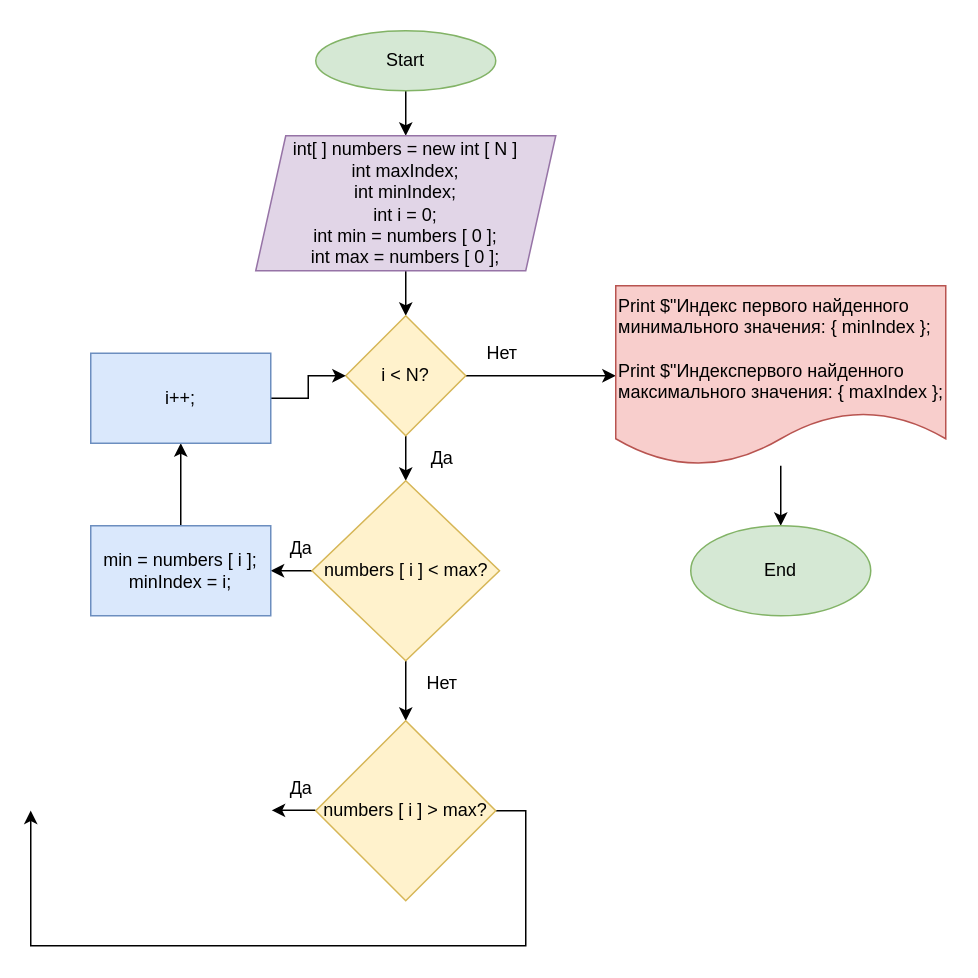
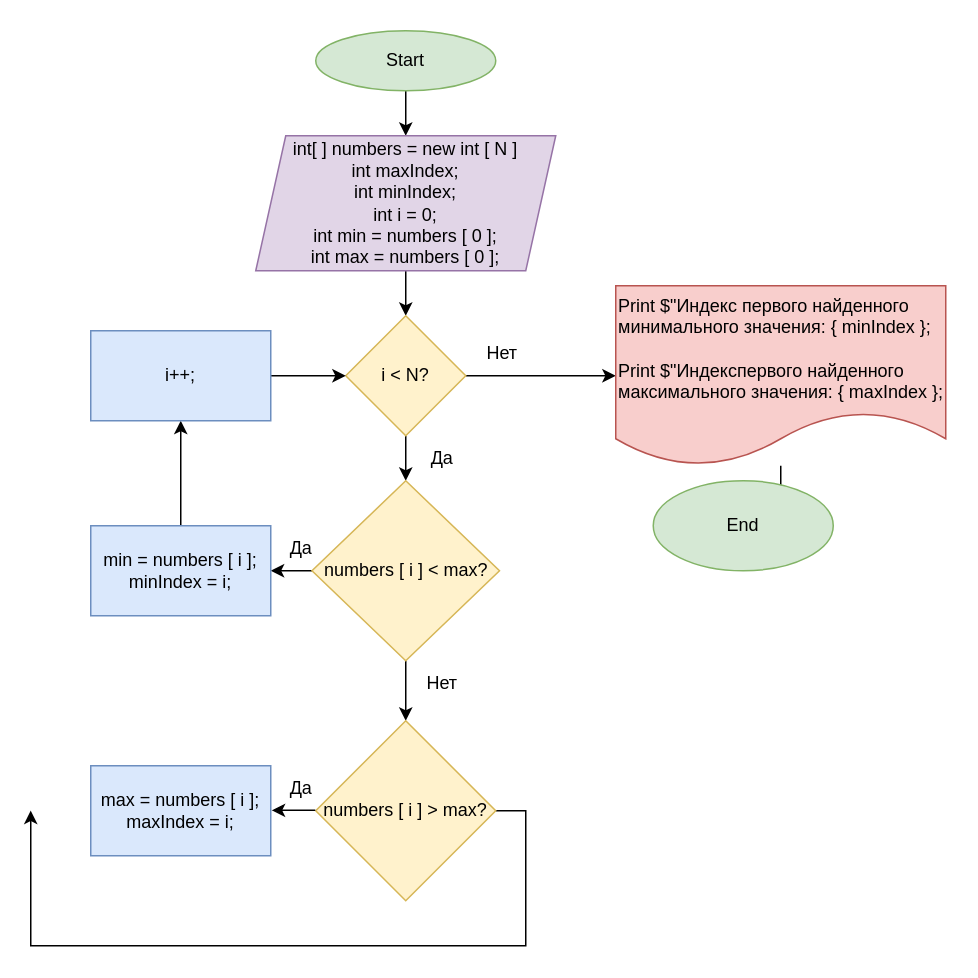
  <mxCell id="0" />
  <mxCell id="1" parent="0" />
  <mxCell id="2" style="edgeStyle=orthogonalEdgeStyle;rounded=0;orthogonalLoop=1;jettySize=auto;html=1;exitX=0.5;exitY=1;exitDx=0;exitDy=0;entryX=0.5;entryY=0;entryDx=0;entryDy=0;" edge="1" parent="1" source="3" target="5"><mxGeometry relative="1" as="geometry" /></mxCell>
  <mxCell id="3" value="Start" style="ellipse;whiteSpace=wrap;html=1;fillColor=#d5e8d4;strokeColor=#82b366;" vertex="1" parent="1"><mxGeometry x="210" y="20" width="120" height="40" as="geometry" /></mxCell>
  <mxCell id="4" value="" style="edgeStyle=orthogonalEdgeStyle;rounded=0;orthogonalLoop=1;jettySize=auto;html=1;" edge="1" parent="1" source="5" target="9"><mxGeometry relative="1" as="geometry" /></mxCell>
  <mxCell id="5" value="int[ ] numbers = new int [ N ]&lt;br&gt;int maxIndex;&lt;br&gt;int minIndex;&lt;br&gt;int i = 0;&lt;br&gt;int min = numbers [ 0 ];&lt;br&gt;int max = numbers [ 0 ];" style="shape=parallelogram;perimeter=parallelogramPerimeter;whiteSpace=wrap;html=1;fixedSize=1;fillColor=#e1d5e7;strokeColor=#9673a6;" vertex="1" parent="1"><mxGeometry x="170" y="90" width="200" height="90" as="geometry" /></mxCell>
  <mxCell id="6" style="edgeStyle=orthogonalEdgeStyle;rounded=0;orthogonalLoop=1;jettySize=auto;html=1;exitX=0.5;exitY=1;exitDx=0;exitDy=0;" edge="1" parent="1" source="5" target="5"><mxGeometry relative="1" as="geometry" /></mxCell>
  <mxCell id="7" value="" style="edgeStyle=orthogonalEdgeStyle;rounded=0;orthogonalLoop=1;jettySize=auto;html=1;" edge="1" parent="1" source="9" target="11"><mxGeometry relative="1" as="geometry" /></mxCell>
  <mxCell id="8" value="" style="edgeStyle=orthogonalEdgeStyle;rounded=0;orthogonalLoop=1;jettySize=auto;html=1;" edge="1" parent="1" source="9" target="14"><mxGeometry relative="1" as="geometry" /></mxCell>
  <mxCell id="9" value="i &amp;lt; N?" style="rhombus;whiteSpace=wrap;html=1;fillColor=#fff2cc;strokeColor=#d6b656;" vertex="1" parent="1"><mxGeometry x="230" y="210" width="80" height="80" as="geometry" /></mxCell>
  <mxCell id="10" value="" style="edgeStyle=orthogonalEdgeStyle;rounded=0;orthogonalLoop=1;jettySize=auto;html=1;" edge="1" parent="1" source="11" target="15"><mxGeometry relative="1" as="geometry" /></mxCell>
  <mxCell id="11" value="Print $&quot;Индекс первого найденного минимального значения: { minIndex };&lt;br&gt;&lt;br&gt;Print $&quot;Индекспервого найденного&lt;br&gt;максимального значения: {&amp;nbsp;maxIndex };" style="shape=document;whiteSpace=wrap;html=1;boundedLbl=1;fillColor=#f8cecc;strokeColor=#b85450;align=left;" vertex="1" parent="1"><mxGeometry x="410" y="190" width="220" height="120" as="geometry" /></mxCell>
  <mxCell id="12" value="" style="edgeStyle=orthogonalEdgeStyle;rounded=0;orthogonalLoop=1;jettySize=auto;html=1;" edge="1" parent="1" source="14" target="19"><mxGeometry relative="1" as="geometry" /></mxCell>
  <mxCell id="13" value="" style="edgeStyle=orthogonalEdgeStyle;rounded=0;orthogonalLoop=1;jettySize=auto;html=1;" edge="1" parent="1" source="14" target="21"><mxGeometry relative="1" as="geometry" /></mxCell>
  <mxCell id="14" value="numbers [ i ] &amp;lt; max?" style="rhombus;whiteSpace=wrap;html=1;fillColor=#fff2cc;strokeColor=#d6b656;" vertex="1" parent="1"><mxGeometry x="207.5" y="320" width="125" height="120" as="geometry" /></mxCell>
- <mxCell id="15" value="End" style="ellipse;whiteSpace=wrap;html=1;fillColor=#d5e8d4;strokeColor=#82b366;" vertex="1" parent="1"><mxGeometry x="460" y="350" width="120" height="60" as="geometry" /></mxCell>
+ <mxCell id="15" value="End" style="ellipse;whiteSpace=wrap;html=1;fillColor=#d5e8d4;strokeColor=#82b366;" vertex="1" parent="1"><mxGeometry x="435" y="320" width="120" height="60" as="geometry" /></mxCell>
  <mxCell id="16" value="Нет" style="text;html=1;align=center;verticalAlign=middle;resizable=0;points=[];autosize=1;strokeColor=none;fillColor=none;" vertex="1" parent="1"><mxGeometry x="314" y="220" width="40" height="30" as="geometry" /></mxCell>
  <mxCell id="17" value="Да" style="text;html=1;align=center;verticalAlign=middle;resizable=0;points=[];autosize=1;strokeColor=none;fillColor=none;" vertex="1" parent="1"><mxGeometry x="274" y="290" width="40" height="30" as="geometry" /></mxCell>
  <mxCell id="18" style="edgeStyle=orthogonalEdgeStyle;rounded=0;orthogonalLoop=1;jettySize=auto;html=1;exitX=1;exitY=0.5;exitDx=0;exitDy=0;" edge="1" parent="1" source="19"><mxGeometry relative="1" as="geometry"><mxPoint x="20" y="539.862" as="targetPoint" /><Array as="points"><mxPoint x="350" y="540" /><mxPoint x="350" y="630" /><mxPoint x="20" y="630" /></Array></mxGeometry></mxCell>
  <mxCell id="19" value="numbers [ i ] &amp;gt; max?" style="rhombus;whiteSpace=wrap;html=1;fillColor=#fff2cc;strokeColor=#d6b656;" vertex="1" parent="1"><mxGeometry x="210" y="480" width="120" height="120" as="geometry" /></mxCell>
  <mxCell id="20" style="edgeStyle=orthogonalEdgeStyle;rounded=0;orthogonalLoop=1;jettySize=auto;html=1;entryX=0.5;entryY=1;entryDx=0;entryDy=0;" edge="1" parent="1" source="21" target="28"><mxGeometry relative="1" as="geometry" /></mxCell>
  <mxCell id="21" value="min = numbers [ i ];&lt;br&gt;minIndex = i;" style="whiteSpace=wrap;html=1;fillColor=#dae8fc;strokeColor=#6c8ebf;" vertex="1" parent="1"><mxGeometry x="60" y="350" width="120" height="60" as="geometry" /></mxCell>
  <mxCell id="22" value="Да" style="text;html=1;align=center;verticalAlign=middle;resizable=0;points=[];autosize=1;strokeColor=none;fillColor=none;" vertex="1" parent="1"><mxGeometry x="180" y="350" width="40" height="30" as="geometry" /></mxCell>
  <mxCell id="23" value="" style="edgeStyle=orthogonalEdgeStyle;rounded=0;orthogonalLoop=1;jettySize=auto;html=1;exitX=0.742;exitY=0.991;exitDx=0;exitDy=0;exitPerimeter=0;entryX=0.016;entryY=0.991;entryDx=0;entryDy=0;entryPerimeter=0;" edge="1" target="25" parent="1" source="25"><mxGeometry relative="1" as="geometry"><mxPoint x="207.5" y="540" as="sourcePoint" /></mxGeometry></mxCell>
+ <mxCell id="24" value="max = numbers [ i ];&lt;br&gt;maxIndex = i;" style="whiteSpace=wrap;html=1;fillColor=#dae8fc;strokeColor=#6c8ebf;" vertex="1" parent="1"><mxGeometry x="60" y="510" width="120" height="60" as="geometry" /></mxCell>
  <mxCell id="25" value="Да" style="text;html=1;align=center;verticalAlign=middle;resizable=0;points=[];autosize=1;strokeColor=none;fillColor=none;" vertex="1" parent="1"><mxGeometry x="180" y="510" width="40" height="30" as="geometry" /></mxCell>
  <mxCell id="26" value="Нет" style="text;html=1;align=center;verticalAlign=middle;resizable=0;points=[];autosize=1;strokeColor=none;fillColor=none;" vertex="1" parent="1"><mxGeometry x="274" y="440" width="40" height="30" as="geometry" /></mxCell>
  <mxCell id="27" style="edgeStyle=orthogonalEdgeStyle;rounded=0;orthogonalLoop=1;jettySize=auto;html=1;entryX=0;entryY=0.5;entryDx=0;entryDy=0;" edge="1" parent="1" source="28" target="9"><mxGeometry relative="1" as="geometry" /></mxCell>
- <mxCell id="28" value="i++;" style="whiteSpace=wrap;html=1;fillColor=#dae8fc;strokeColor=#6c8ebf;" vertex="1" parent="1"><mxGeometry x="60" y="235" width="120" height="60" as="geometry" /></mxCell>
+ <mxCell id="28" value="i++;" style="whiteSpace=wrap;html=1;fillColor=#dae8fc;strokeColor=#6c8ebf;" vertex="1" parent="1"><mxGeometry x="60" y="220" width="120" height="60" as="geometry" /></mxCell>
